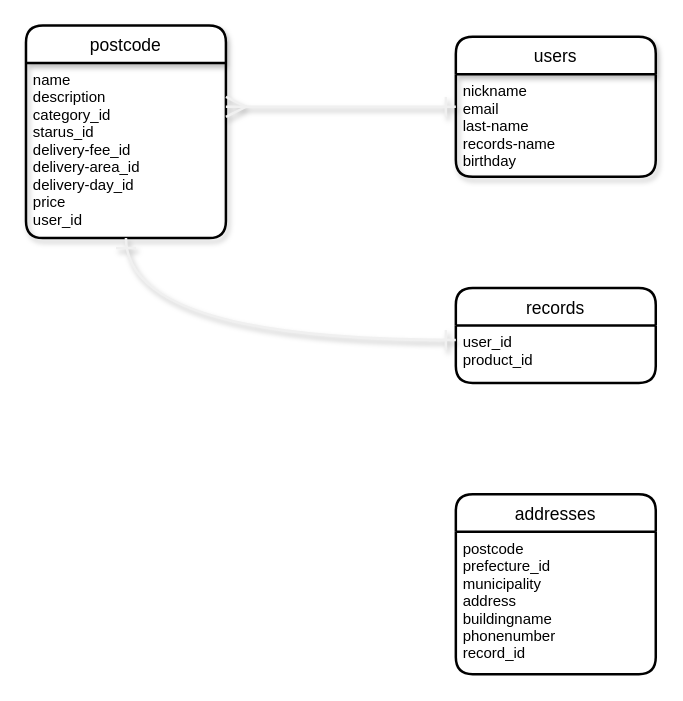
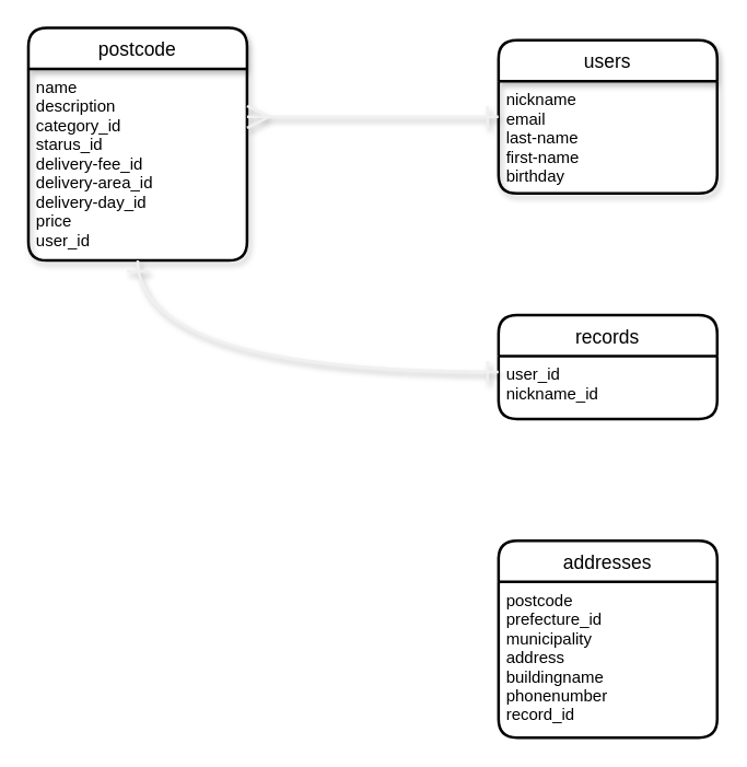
  <mxCell id="0" />
  <mxCell id="1" parent="0" />
  <mxCell id="2" value="users" style="swimlane;childLayout=stackLayout;horizontal=1;startSize=30;horizontalStack=0;rounded=1;fontSize=14;fontStyle=0;strokeWidth=2;resizeParent=0;resizeLast=1;shadow=1;dashed=0;align=center;" vertex="1" parent="1"><mxGeometry x="364" y="29" width="160" height="112" as="geometry" /></mxCell>
- <mxCell id="3" value="nickname&#10;email&#10;last-name&#10;records-name&#10;birthday" style="align=left;strokeColor=none;fillColor=none;spacingLeft=4;fontSize=12;verticalAlign=top;resizable=0;rotatable=0;part=1;" vertex="1" parent="2"><mxGeometry y="30" width="160" height="82" as="geometry" /></mxCell>
+ <mxCell id="3" value="nickname&#10;email&#10;last-name&#10;first-name&#10;birthday" style="align=left;strokeColor=none;fillColor=none;spacingLeft=4;fontSize=12;verticalAlign=top;resizable=0;rotatable=0;part=1;" vertex="1" parent="2"><mxGeometry y="30" width="160" height="82" as="geometry" /></mxCell>
  <mxCell id="4" value="postcode" style="swimlane;childLayout=stackLayout;horizontal=1;startSize=30;horizontalStack=0;rounded=1;fontSize=14;fontStyle=0;strokeWidth=2;resizeParent=0;resizeLast=1;shadow=1;dashed=0;align=center;" vertex="1" parent="1"><mxGeometry x="20" y="20" width="160" height="170" as="geometry" /></mxCell>
  <mxCell id="5" value="name&#10;description&#10;category_id&#10;starus_id&#10;delivery-fee_id&#10;delivery-area_id&#10;delivery-day_id&#10;price&#10;user_id" style="align=left;strokeColor=none;fillColor=none;spacingLeft=4;fontSize=12;verticalAlign=top;resizable=0;rotatable=0;part=1;" vertex="1" parent="4"><mxGeometry y="30" width="160" height="140" as="geometry" /></mxCell>
  <mxCell id="6" value="addresses" style="swimlane;childLayout=stackLayout;horizontal=1;startSize=30;horizontalStack=0;rounded=1;fontSize=14;fontStyle=0;strokeWidth=2;resizeParent=0;resizeLast=1;shadow=0;dashed=0;align=center;" vertex="1" parent="1"><mxGeometry x="364" y="395" width="160" height="144" as="geometry" /></mxCell>
  <mxCell id="7" value="postcode&#10;prefecture_id&#10;municipality&#10;address&#10;buildingname&#10;phonenumber&#10;record_id" style="align=left;strokeColor=none;fillColor=none;spacingLeft=4;fontSize=12;verticalAlign=top;resizable=0;rotatable=0;part=1;" vertex="1" parent="6"><mxGeometry y="30" width="160" height="114" as="geometry" /></mxCell>
  <mxCell id="8" value="records" style="swimlane;childLayout=stackLayout;horizontal=1;startSize=30;horizontalStack=0;rounded=1;fontSize=14;fontStyle=0;strokeWidth=2;resizeParent=0;resizeLast=1;shadow=0;dashed=0;align=center;" vertex="1" parent="1"><mxGeometry x="364" y="230" width="160" height="76" as="geometry" /></mxCell>
- <mxCell id="9" value="user_id&#10;product_id" style="align=left;strokeColor=none;fillColor=none;spacingLeft=4;fontSize=12;verticalAlign=top;resizable=0;rotatable=0;part=1;" vertex="1" parent="8"><mxGeometry y="30" width="160" height="46" as="geometry" /></mxCell>
+ <mxCell id="9" value="user_id&#10;nickname_id" style="align=left;strokeColor=none;fillColor=none;spacingLeft=4;fontSize=12;verticalAlign=top;resizable=0;rotatable=0;part=1;" vertex="1" parent="8"><mxGeometry y="30" width="160" height="46" as="geometry" /></mxCell>
  <mxCell id="10" style="edgeStyle=orthogonalEdgeStyle;curved=1;rounded=0;orthogonalLoop=1;jettySize=auto;html=1;exitX=1;exitY=0.25;exitDx=0;exitDy=0;entryX=0;entryY=0.5;entryDx=0;entryDy=0;shadow=1;startArrow=ERmany;startFill=0;startSize=13;endArrow=ERone;endFill=0;endSize=13;targetPerimeterSpacing=0;strokeColor=#f0f0f0;strokeWidth=2;" edge="1" parent="1" source="5" target="2"><mxGeometry relative="1" as="geometry" /></mxCell>
  <mxCell id="11" style="edgeStyle=orthogonalEdgeStyle;curved=1;rounded=0;orthogonalLoop=1;jettySize=auto;html=1;exitX=0.5;exitY=1;exitDx=0;exitDy=0;entryX=0;entryY=0.25;entryDx=0;entryDy=0;shadow=1;startArrow=ERone;startFill=0;startSize=13;endArrow=ERone;endFill=0;endSize=13;targetPerimeterSpacing=0;strokeColor=#f0f0f0;strokeWidth=2;" edge="1" parent="1" source="5" target="9"><mxGeometry relative="1" as="geometry"><Array as="points"><mxPoint x="100" y="272" /></Array></mxGeometry></mxCell>
